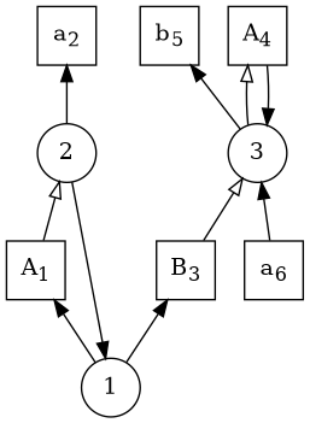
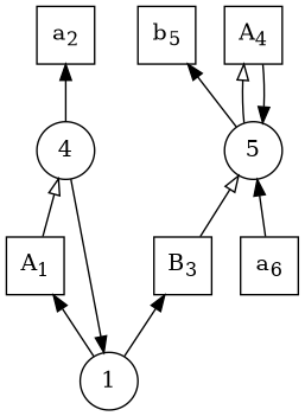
  digraph {
    rankdir=BT
    node [shape=square]
    edge [arrowhead=normal constraint=true weight=1]
-   n1 [label=3 shape=circle]
+   n1 [label=5 shape=circle]
    n2 [label=<b<sub>5</sub>>]
    n3 [label=<A<sub>4</sub>>]
    n4 [label=1 shape=circle]
    n5 [label=<A<sub>1</sub>>]
    n6 [label=<B<sub>3</sub>>]
    n7 [label=<a<sub>6</sub>>]
-   n8 [label=2 shape=circle]
+   n8 [label=4 shape=circle]
    n9 [label=<a<sub>2</sub>>]
    n1 -> n2
    n1 -> n3 [arrowhead=empty]
    n3 -> n1
    n4 -> n5
    n4 -> n6
    n5 -> n8 [arrowhead=empty]
    n6 -> n1 [arrowhead=empty]
    n7 -> n1
    n8 -> n4
    n8 -> n9
  }
